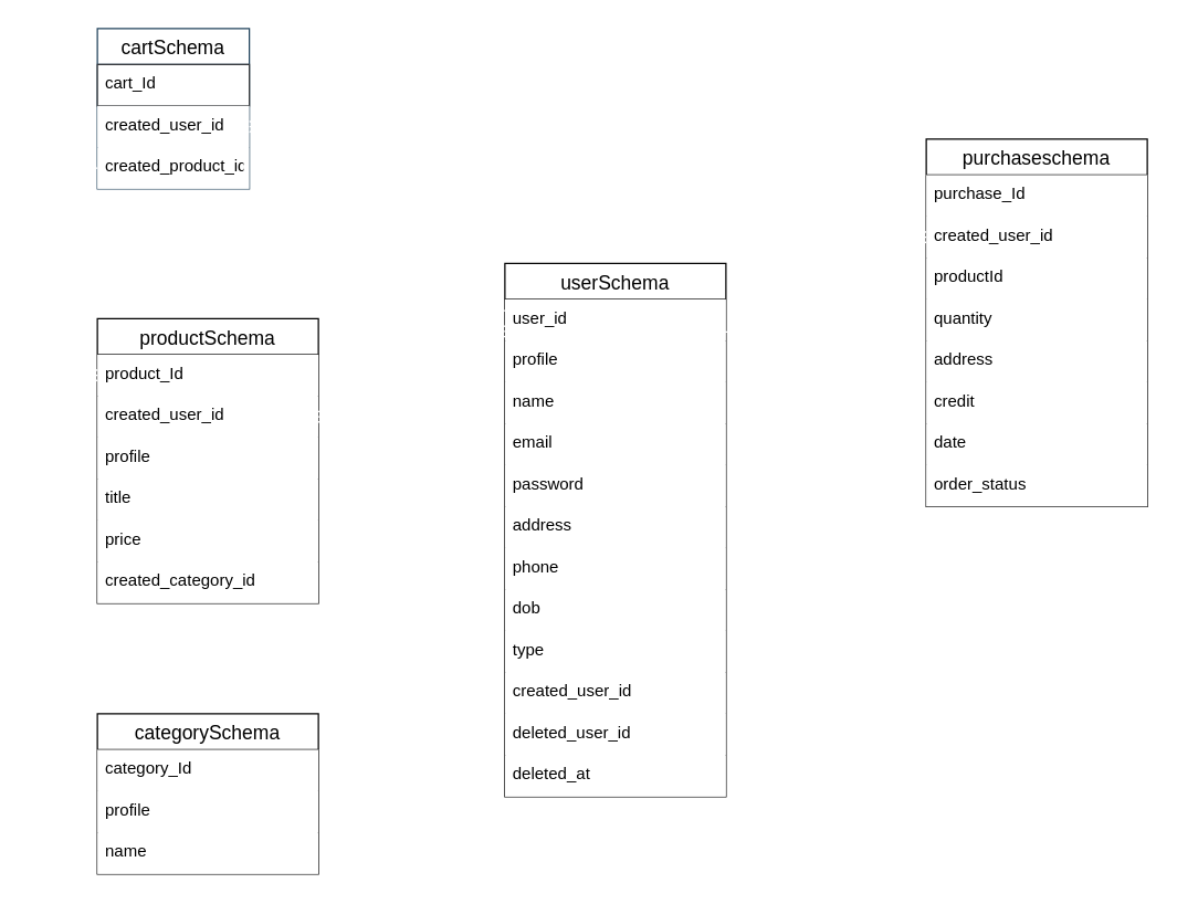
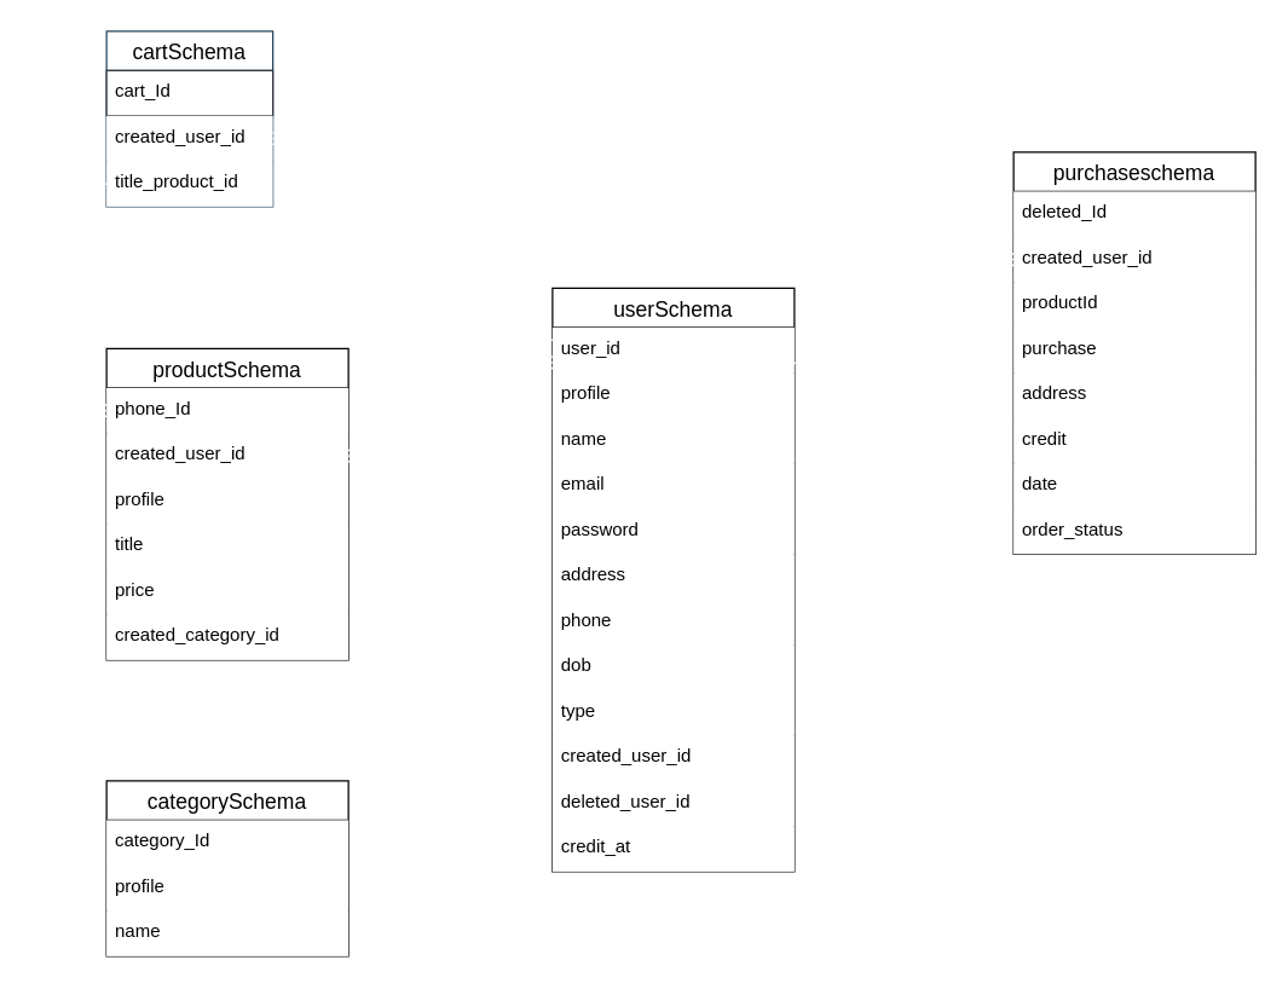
  <mxCell id="0" />
  <mxCell id="1" parent="0" />
  <mxCell id="2" value="cartSchema" style="swimlane;fontStyle=0;childLayout=stackLayout;horizontal=1;startSize=26;horizontalStack=0;resizeParent=1;resizeParentMax=0;resizeLast=0;collapsible=1;marginBottom=0;align=center;fontSize=14;fillColor=#FFFFFF;strokeColor=#23445d;fontColor=#000000;" parent="1" vertex="1"><mxGeometry x="70" y="20" width="110" height="116" as="geometry" /></mxCell>
  <mxCell id="3" value="cart_Id" style="text;strokeColor=#36393d;fillColor=#FFFFFF;spacingLeft=4;spacingRight=4;overflow=hidden;rotatable=0;points=[[0,0.5],[1,0.5]];portConstraint=eastwest;fontSize=12;fontColor=#000000;" parent="2" vertex="1"><mxGeometry y="26" width="110" height="30" as="geometry" /></mxCell>
  <mxCell id="4" value="created_user_id" style="text;strokeColor=none;fillColor=#FFFFFF;spacingLeft=4;spacingRight=4;overflow=hidden;rotatable=0;points=[[0,0.5],[1,0.5]];portConstraint=eastwest;fontSize=12;fontColor=#000000;" parent="2" vertex="1"><mxGeometry y="56" width="110" height="30" as="geometry" /></mxCell>
- <mxCell id="5" value="created_product_id" style="text;strokeColor=none;fillColor=#FFFFFF;spacingLeft=4;spacingRight=4;overflow=hidden;rotatable=0;points=[[0,0.5],[1,0.5]];portConstraint=eastwest;fontSize=12;fontColor=#000000;" parent="2" vertex="1"><mxGeometry y="86" width="110" height="30" as="geometry" /></mxCell>
+ <mxCell id="5" value="title_product_id" style="text;strokeColor=none;fillColor=#FFFFFF;spacingLeft=4;spacingRight=4;overflow=hidden;rotatable=0;points=[[0,0.5],[1,0.5]];portConstraint=eastwest;fontSize=12;fontColor=#000000;" parent="2" vertex="1"><mxGeometry y="86" width="110" height="30" as="geometry" /></mxCell>
  <mxCell id="6" value="userSchema" style="swimlane;fontStyle=0;childLayout=stackLayout;horizontal=1;startSize=26;horizontalStack=0;resizeParent=1;resizeParentMax=0;resizeLast=0;collapsible=1;marginBottom=0;align=center;fontSize=14;fillColor=#FFFFFF;fontColor=#000000;" parent="1" vertex="1"><mxGeometry x="365" y="190" width="160" height="386" as="geometry" /></mxCell>
  <mxCell id="7" value="user_id" style="text;strokeColor=none;fillColor=#FFFFFF;spacingLeft=4;spacingRight=4;overflow=hidden;rotatable=0;points=[[0,0.5],[1,0.5]];portConstraint=eastwest;fontSize=12;fontColor=#000000;" parent="6" vertex="1"><mxGeometry y="26" width="160" height="30" as="geometry" /></mxCell>
  <mxCell id="8" value="profile" style="text;strokeColor=none;fillColor=#FFFFFF;spacingLeft=4;spacingRight=4;overflow=hidden;rotatable=0;points=[[0,0.5],[1,0.5]];portConstraint=eastwest;fontSize=12;fontColor=#000000;" parent="6" vertex="1"><mxGeometry y="56" width="160" height="30" as="geometry" /></mxCell>
  <mxCell id="9" value="name" style="text;strokeColor=none;fillColor=#FFFFFF;spacingLeft=4;spacingRight=4;overflow=hidden;rotatable=0;points=[[0,0.5],[1,0.5]];portConstraint=eastwest;fontSize=12;fontColor=#000000;" parent="6" vertex="1"><mxGeometry y="86" width="160" height="30" as="geometry" /></mxCell>
  <mxCell id="10" value="email" style="text;strokeColor=none;fillColor=#FFFFFF;spacingLeft=4;spacingRight=4;overflow=hidden;rotatable=0;points=[[0,0.5],[1,0.5]];portConstraint=eastwest;fontSize=12;fontColor=#000000;" parent="6" vertex="1"><mxGeometry y="116" width="160" height="30" as="geometry" /></mxCell>
  <mxCell id="11" value="password" style="text;strokeColor=none;fillColor=#FFFFFF;spacingLeft=4;spacingRight=4;overflow=hidden;rotatable=0;points=[[0,0.5],[1,0.5]];portConstraint=eastwest;fontSize=12;fontColor=#000000;" parent="6" vertex="1"><mxGeometry y="146" width="160" height="30" as="geometry" /></mxCell>
  <mxCell id="12" value="address" style="text;strokeColor=none;fillColor=#FFFFFF;spacingLeft=4;spacingRight=4;overflow=hidden;rotatable=0;points=[[0,0.5],[1,0.5]];portConstraint=eastwest;fontSize=12;fontColor=#000000;" parent="6" vertex="1"><mxGeometry y="176" width="160" height="30" as="geometry" /></mxCell>
  <mxCell id="13" value="phone" style="text;strokeColor=none;fillColor=#FFFFFF;spacingLeft=4;spacingRight=4;overflow=hidden;rotatable=0;points=[[0,0.5],[1,0.5]];portConstraint=eastwest;fontSize=12;fontColor=#000000;" parent="6" vertex="1"><mxGeometry y="206" width="160" height="30" as="geometry" /></mxCell>
  <mxCell id="14" value="dob" style="text;strokeColor=none;fillColor=#FFFFFF;spacingLeft=4;spacingRight=4;overflow=hidden;rotatable=0;points=[[0,0.5],[1,0.5]];portConstraint=eastwest;fontSize=12;fontColor=#000000;" parent="6" vertex="1"><mxGeometry y="236" width="160" height="30" as="geometry" /></mxCell>
  <mxCell id="15" value="type" style="text;strokeColor=none;fillColor=#FFFFFF;spacingLeft=4;spacingRight=4;overflow=hidden;rotatable=0;points=[[0,0.5],[1,0.5]];portConstraint=eastwest;fontSize=12;fontColor=#000000;" parent="6" vertex="1"><mxGeometry y="266" width="160" height="30" as="geometry" /></mxCell>
  <mxCell id="16" value="created_user_id" style="text;strokeColor=none;fillColor=#FFFFFF;spacingLeft=4;spacingRight=4;overflow=hidden;rotatable=0;points=[[0,0.5],[1,0.5]];portConstraint=eastwest;fontSize=12;fontColor=#000000;" parent="6" vertex="1"><mxGeometry y="296" width="160" height="30" as="geometry" /></mxCell>
  <mxCell id="17" value="deleted_user_id" style="text;strokeColor=none;fillColor=#FFFFFF;spacingLeft=4;spacingRight=4;overflow=hidden;rotatable=0;points=[[0,0.5],[1,0.5]];portConstraint=eastwest;fontSize=12;fontColor=#000000;" parent="6" vertex="1"><mxGeometry y="326" width="160" height="30" as="geometry" /></mxCell>
- <mxCell id="18" value="deleted_at" style="text;strokeColor=none;fillColor=#FFFFFF;spacingLeft=4;spacingRight=4;overflow=hidden;rotatable=0;points=[[0,0.5],[1,0.5]];portConstraint=eastwest;fontSize=12;fontColor=#000000;" parent="6" vertex="1"><mxGeometry y="356" width="160" height="30" as="geometry" /></mxCell>
+ <mxCell id="18" value="credit_at" style="text;strokeColor=none;fillColor=#FFFFFF;spacingLeft=4;spacingRight=4;overflow=hidden;rotatable=0;points=[[0,0.5],[1,0.5]];portConstraint=eastwest;fontSize=12;fontColor=#000000;" parent="6" vertex="1"><mxGeometry y="356" width="160" height="30" as="geometry" /></mxCell>
  <mxCell id="19" value="productSchema" style="swimlane;fontStyle=0;childLayout=stackLayout;horizontal=1;startSize=26;horizontalStack=0;resizeParent=1;resizeParentMax=0;resizeLast=0;collapsible=1;marginBottom=0;align=center;fontSize=14;fillColor=#FFFFFF;fontColor=#000000;" parent="1" vertex="1"><mxGeometry x="70" y="230" width="160" height="206" as="geometry" /></mxCell>
- <mxCell id="20" value="product_Id" style="text;strokeColor=none;fillColor=#FFFFFF;spacingLeft=4;spacingRight=4;overflow=hidden;rotatable=0;points=[[0,0.5],[1,0.5]];portConstraint=eastwest;fontSize=12;fontColor=#000000;" parent="19" vertex="1"><mxGeometry y="26" width="160" height="30" as="geometry" /></mxCell>
+ <mxCell id="20" value="phone_Id" style="text;strokeColor=none;fillColor=#FFFFFF;spacingLeft=4;spacingRight=4;overflow=hidden;rotatable=0;points=[[0,0.5],[1,0.5]];portConstraint=eastwest;fontSize=12;fontColor=#000000;" parent="19" vertex="1"><mxGeometry y="26" width="160" height="30" as="geometry" /></mxCell>
  <mxCell id="21" value="created_user_id" style="text;strokeColor=none;fillColor=#FFFFFF;spacingLeft=4;spacingRight=4;overflow=hidden;rotatable=0;points=[[0,0.5],[1,0.5]];portConstraint=eastwest;fontSize=12;fontColor=#000000;" parent="19" vertex="1"><mxGeometry y="56" width="160" height="30" as="geometry" /></mxCell>
  <mxCell id="22" value="profile" style="text;strokeColor=none;fillColor=#FFFFFF;spacingLeft=4;spacingRight=4;overflow=hidden;rotatable=0;points=[[0,0.5],[1,0.5]];portConstraint=eastwest;fontSize=12;fontColor=#000000;" parent="19" vertex="1"><mxGeometry y="86" width="160" height="30" as="geometry" /></mxCell>
  <mxCell id="23" value="title" style="text;strokeColor=none;fillColor=#FFFFFF;spacingLeft=4;spacingRight=4;overflow=hidden;rotatable=0;points=[[0,0.5],[1,0.5]];portConstraint=eastwest;fontSize=12;fontColor=#000000;" parent="19" vertex="1"><mxGeometry y="116" width="160" height="30" as="geometry" /></mxCell>
  <mxCell id="24" value="price" style="text;strokeColor=none;fillColor=#FFFFFF;spacingLeft=4;spacingRight=4;overflow=hidden;rotatable=0;points=[[0,0.5],[1,0.5]];portConstraint=eastwest;fontSize=12;fontColor=#000000;" parent="19" vertex="1"><mxGeometry y="146" width="160" height="30" as="geometry" /></mxCell>
  <mxCell id="25" value="created_category_id" style="text;strokeColor=none;fillColor=#FFFFFF;spacingLeft=4;spacingRight=4;overflow=hidden;rotatable=0;points=[[0,0.5],[1,0.5]];portConstraint=eastwest;fontSize=12;fontColor=#000000;" parent="19" vertex="1"><mxGeometry y="176" width="160" height="30" as="geometry" /></mxCell>
  <mxCell id="26" value="categorySchema" style="swimlane;fontStyle=0;childLayout=stackLayout;horizontal=1;startSize=26;horizontalStack=0;resizeParent=1;resizeParentMax=0;resizeLast=0;collapsible=1;marginBottom=0;align=center;fontSize=14;fontColor=#000000;fillColor=#FFFFFF;" parent="1" vertex="1"><mxGeometry x="70" y="516" width="160" height="116" as="geometry" /></mxCell>
  <mxCell id="27" value="category_Id" style="text;strokeColor=none;fillColor=#FFFFFF;spacingLeft=4;spacingRight=4;overflow=hidden;rotatable=0;points=[[0,0.5],[1,0.5]];portConstraint=eastwest;fontSize=12;fontColor=#000000;" parent="26" vertex="1"><mxGeometry y="26" width="160" height="30" as="geometry" /></mxCell>
  <mxCell id="28" value="profile" style="text;strokeColor=none;fillColor=#FFFFFF;spacingLeft=4;spacingRight=4;overflow=hidden;rotatable=0;points=[[0,0.5],[1,0.5]];portConstraint=eastwest;fontSize=12;fontColor=#000000;" parent="26" vertex="1"><mxGeometry y="56" width="160" height="30" as="geometry" /></mxCell>
  <mxCell id="29" value="name" style="text;strokeColor=none;fillColor=#FFFFFF;spacingLeft=4;spacingRight=4;overflow=hidden;rotatable=0;points=[[0,0.5],[1,0.5]];portConstraint=eastwest;fontSize=12;fontColor=#000000;" parent="26" vertex="1"><mxGeometry y="86" width="160" height="30" as="geometry" /></mxCell>
  <mxCell id="30" value="purchaseschema" style="swimlane;fontStyle=0;childLayout=stackLayout;horizontal=1;startSize=26;horizontalStack=0;resizeParent=1;resizeParentMax=0;resizeLast=0;collapsible=1;marginBottom=0;align=center;fontSize=14;fontColor=#000000;fillColor=#FFFFFF;" parent="1" vertex="1"><mxGeometry x="670" y="100" width="160" height="266" as="geometry" /></mxCell>
- <mxCell id="31" value="purchase_Id" style="text;strokeColor=none;fillColor=#FFFFFF;spacingLeft=4;spacingRight=4;overflow=hidden;rotatable=0;points=[[0,0.5],[1,0.5]];portConstraint=eastwest;fontSize=12;fontColor=#000000;" parent="30" vertex="1"><mxGeometry y="26" width="160" height="30" as="geometry" /></mxCell>
+ <mxCell id="31" value="deleted_Id" style="text;strokeColor=none;fillColor=#FFFFFF;spacingLeft=4;spacingRight=4;overflow=hidden;rotatable=0;points=[[0,0.5],[1,0.5]];portConstraint=eastwest;fontSize=12;fontColor=#000000;" parent="30" vertex="1"><mxGeometry y="26" width="160" height="30" as="geometry" /></mxCell>
  <mxCell id="32" value="created_user_id" style="text;strokeColor=none;fillColor=#FFFFFF;spacingLeft=4;spacingRight=4;overflow=hidden;rotatable=0;points=[[0,0.5],[1,0.5]];portConstraint=eastwest;fontSize=12;fontColor=#000000;" parent="30" vertex="1"><mxGeometry y="56" width="160" height="30" as="geometry" /></mxCell>
  <mxCell id="33" value="productId" style="text;strokeColor=none;fillColor=#FFFFFF;spacingLeft=4;spacingRight=4;overflow=hidden;rotatable=0;points=[[0,0.5],[1,0.5]];portConstraint=eastwest;fontSize=12;fontColor=#000000;" parent="30" vertex="1"><mxGeometry y="86" width="160" height="30" as="geometry" /></mxCell>
- <mxCell id="34" value="quantity" style="text;strokeColor=none;fillColor=#FFFFFF;spacingLeft=4;spacingRight=4;overflow=hidden;rotatable=0;points=[[0,0.5],[1,0.5]];portConstraint=eastwest;fontSize=12;fontColor=#000000;" parent="30" vertex="1"><mxGeometry y="116" width="160" height="30" as="geometry" /></mxCell>
+ <mxCell id="34" value="purchase" style="text;strokeColor=none;fillColor=#FFFFFF;spacingLeft=4;spacingRight=4;overflow=hidden;rotatable=0;points=[[0,0.5],[1,0.5]];portConstraint=eastwest;fontSize=12;fontColor=#000000;" parent="30" vertex="1"><mxGeometry y="116" width="160" height="30" as="geometry" /></mxCell>
  <mxCell id="35" value="address" style="text;strokeColor=none;fillColor=#FFFFFF;spacingLeft=4;spacingRight=4;overflow=hidden;rotatable=0;points=[[0,0.5],[1,0.5]];portConstraint=eastwest;fontSize=12;fontColor=#000000;" parent="30" vertex="1"><mxGeometry y="146" width="160" height="30" as="geometry" /></mxCell>
  <mxCell id="36" value="credit" style="text;strokeColor=none;fillColor=#FFFFFF;spacingLeft=4;spacingRight=4;overflow=hidden;rotatable=0;points=[[0,0.5],[1,0.5]];portConstraint=eastwest;fontSize=12;fontColor=#000000;" parent="30" vertex="1"><mxGeometry y="176" width="160" height="30" as="geometry" /></mxCell>
  <mxCell id="37" value="date" style="text;strokeColor=none;fillColor=#FFFFFF;spacingLeft=4;spacingRight=4;overflow=hidden;rotatable=0;points=[[0,0.5],[1,0.5]];portConstraint=eastwest;fontSize=12;fontColor=#000000;" parent="30" vertex="1"><mxGeometry y="206" width="160" height="30" as="geometry" /></mxCell>
  <mxCell id="38" value="order_status" style="text;strokeColor=none;fillColor=#FFFFFF;spacingLeft=4;spacingRight=4;overflow=hidden;rotatable=0;points=[[0,0.5],[1,0.5]];portConstraint=eastwest;fontSize=12;fontColor=#000000;" parent="30" vertex="1"><mxGeometry y="236" width="160" height="30" as="geometry" /></mxCell>
  <mxCell id="39" value="" style="edgeStyle=orthogonalEdgeStyle;fontSize=12;html=1;endArrow=ERoneToMany;entryX=1;entryY=0.5;entryDx=0;entryDy=0;exitX=0.003;exitY=0.274;exitDx=0;exitDy=0;exitPerimeter=0;strokeColor=#FFFFFF;" parent="1" source="7" target="4" edge="1"><mxGeometry width="100" height="100" relative="1" as="geometry"><mxPoint x="360" y="220" as="sourcePoint" /><mxPoint x="460" y="150" as="targetPoint" /></mxGeometry></mxCell>
  <mxCell id="40" value="" style="edgeStyle=orthogonalEdgeStyle;fontSize=12;html=1;endArrow=ERmany;startArrow=ERmany;entryX=1;entryY=0.5;entryDx=0;entryDy=0;exitX=0;exitY=0.774;exitDx=0;exitDy=0;exitPerimeter=0;strokeColor=#FFFFFF;" parent="1" source="7" target="21" edge="1"><mxGeometry width="100" height="100" relative="1" as="geometry"><mxPoint x="360" y="240" as="sourcePoint" /><mxPoint x="360" y="40" as="targetPoint" /></mxGeometry></mxCell>
  <mxCell id="41" value="" style="edgeStyle=orthogonalEdgeStyle;fontSize=12;html=1;endArrow=ERoneToMany;entryX=0;entryY=0.5;entryDx=0;entryDy=0;exitX=0.996;exitY=0.784;exitDx=0;exitDy=0;exitPerimeter=0;strokeColor=#FFFFFF;" parent="1" source="7" target="32" edge="1"><mxGeometry width="100" height="100" relative="1" as="geometry"><mxPoint x="360" y="420" as="sourcePoint" /><mxPoint x="460" y="320" as="targetPoint" /></mxGeometry></mxCell>
  <mxCell id="42" value="" style="fontSize=12;html=1;endArrow=ERoneToMany;exitX=0;exitY=0.5;exitDx=0;exitDy=0;rounded=1;targetPerimeterSpacing=0;jumpStyle=none;shadow=0;edgeStyle=orthogonalEdgeStyle;elbow=vertical;entryX=0;entryY=0.5;entryDx=0;entryDy=0;strokeColor=#FFFFFF;dashed=1;" parent="1" source="5" target="20" edge="1"><mxGeometry width="100" height="100" relative="1" as="geometry"><mxPoint x="-20" y="160" as="sourcePoint" /><mxPoint x="60" y="270" as="targetPoint" /><Array as="points"><mxPoint y="121" x="20" /><mxPoint y="270" x="20" /><mxPoint x="70" y="270" /></Array></mxGeometry></mxCell>
